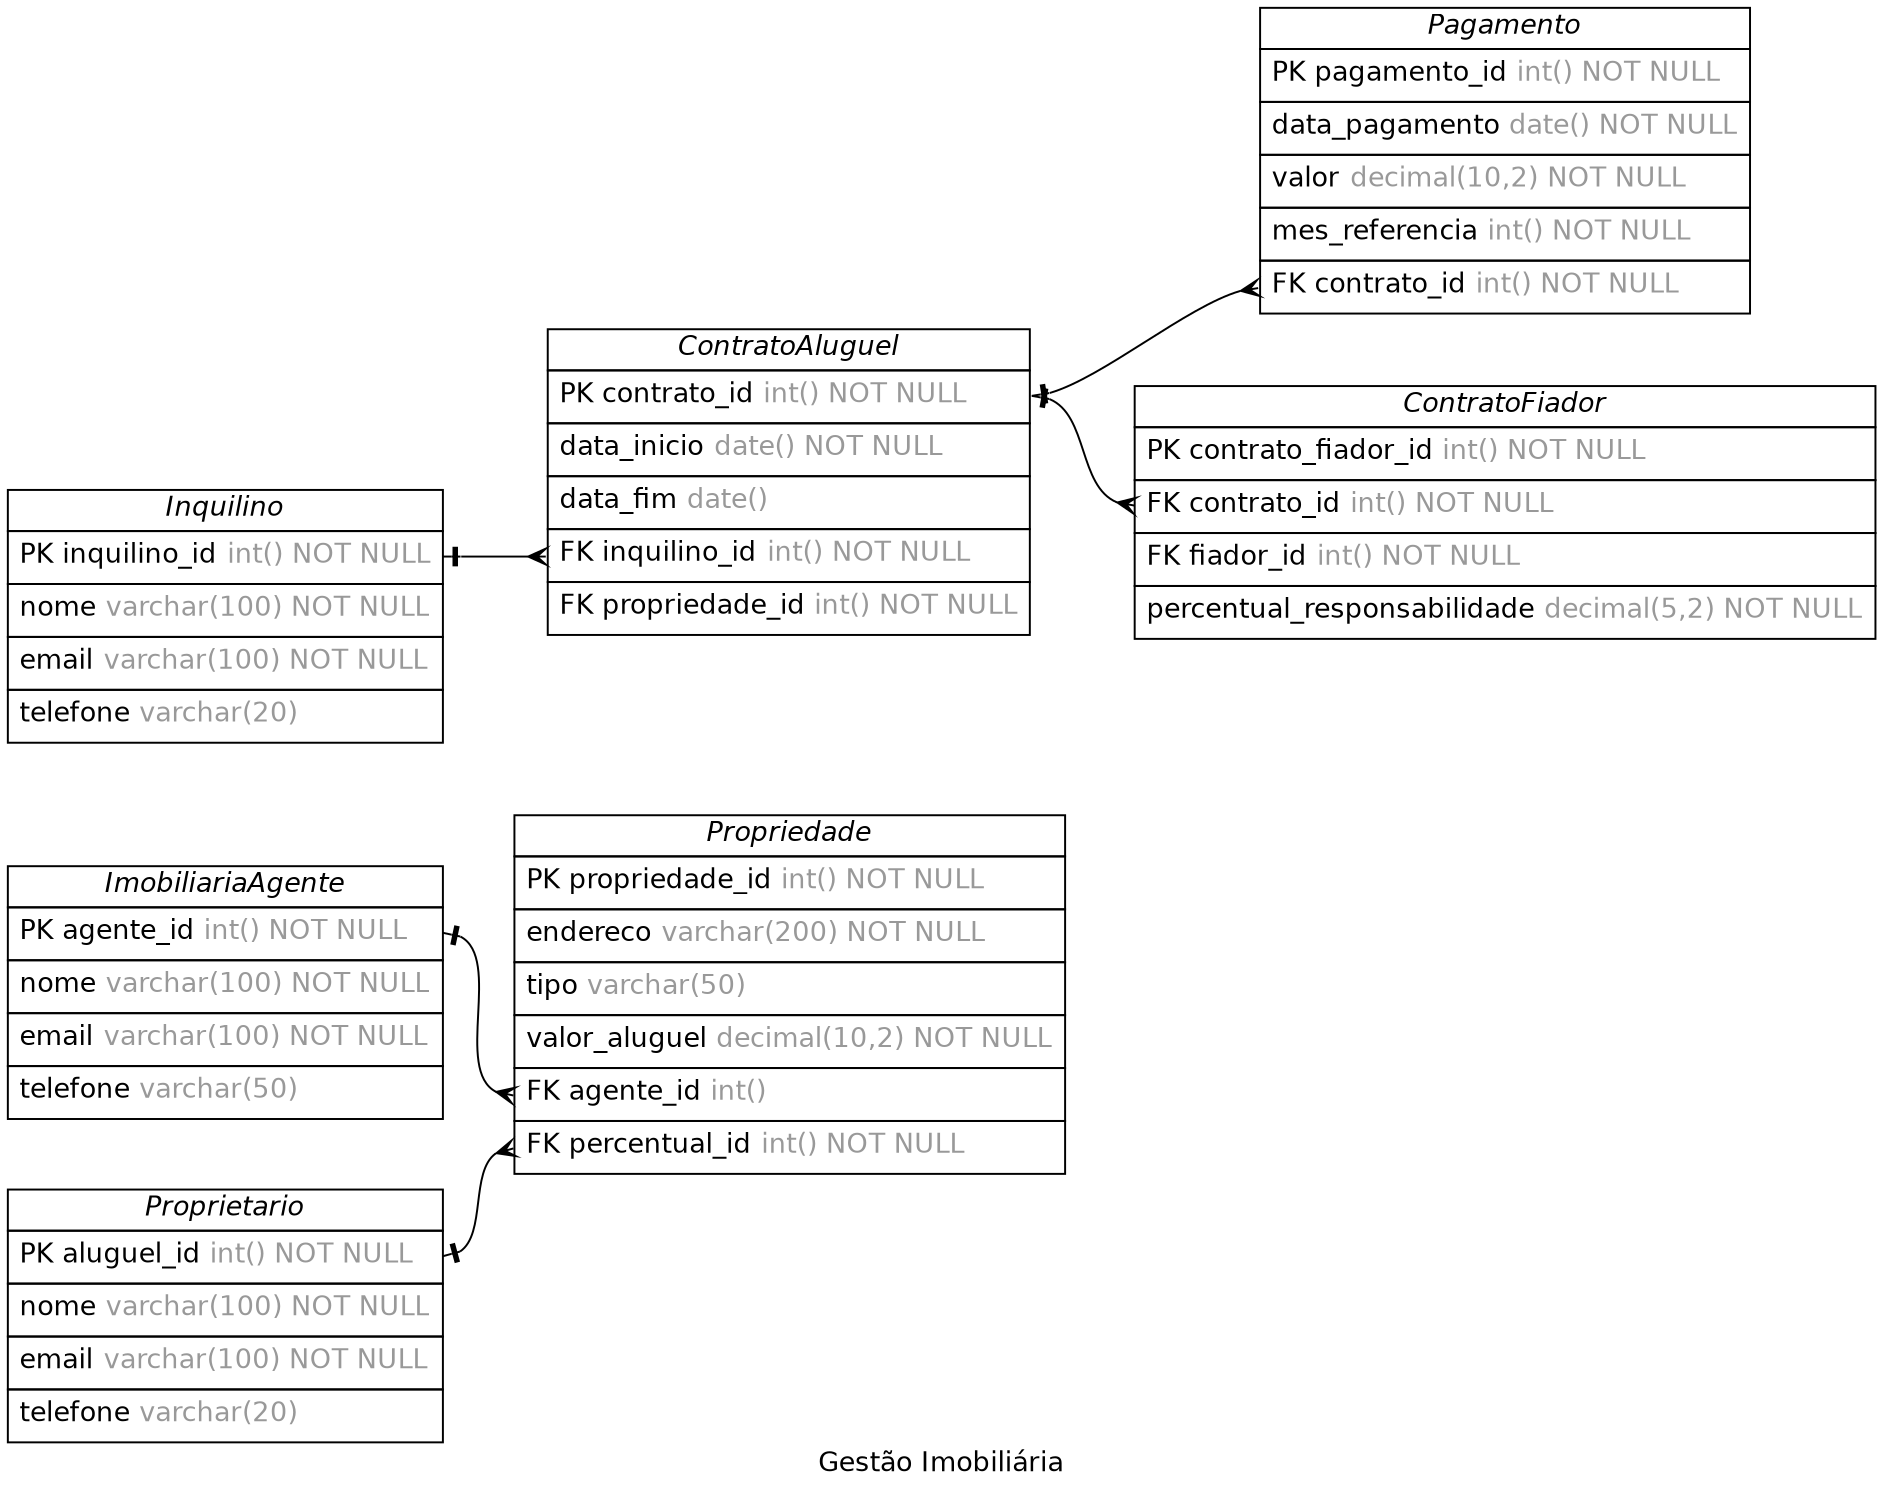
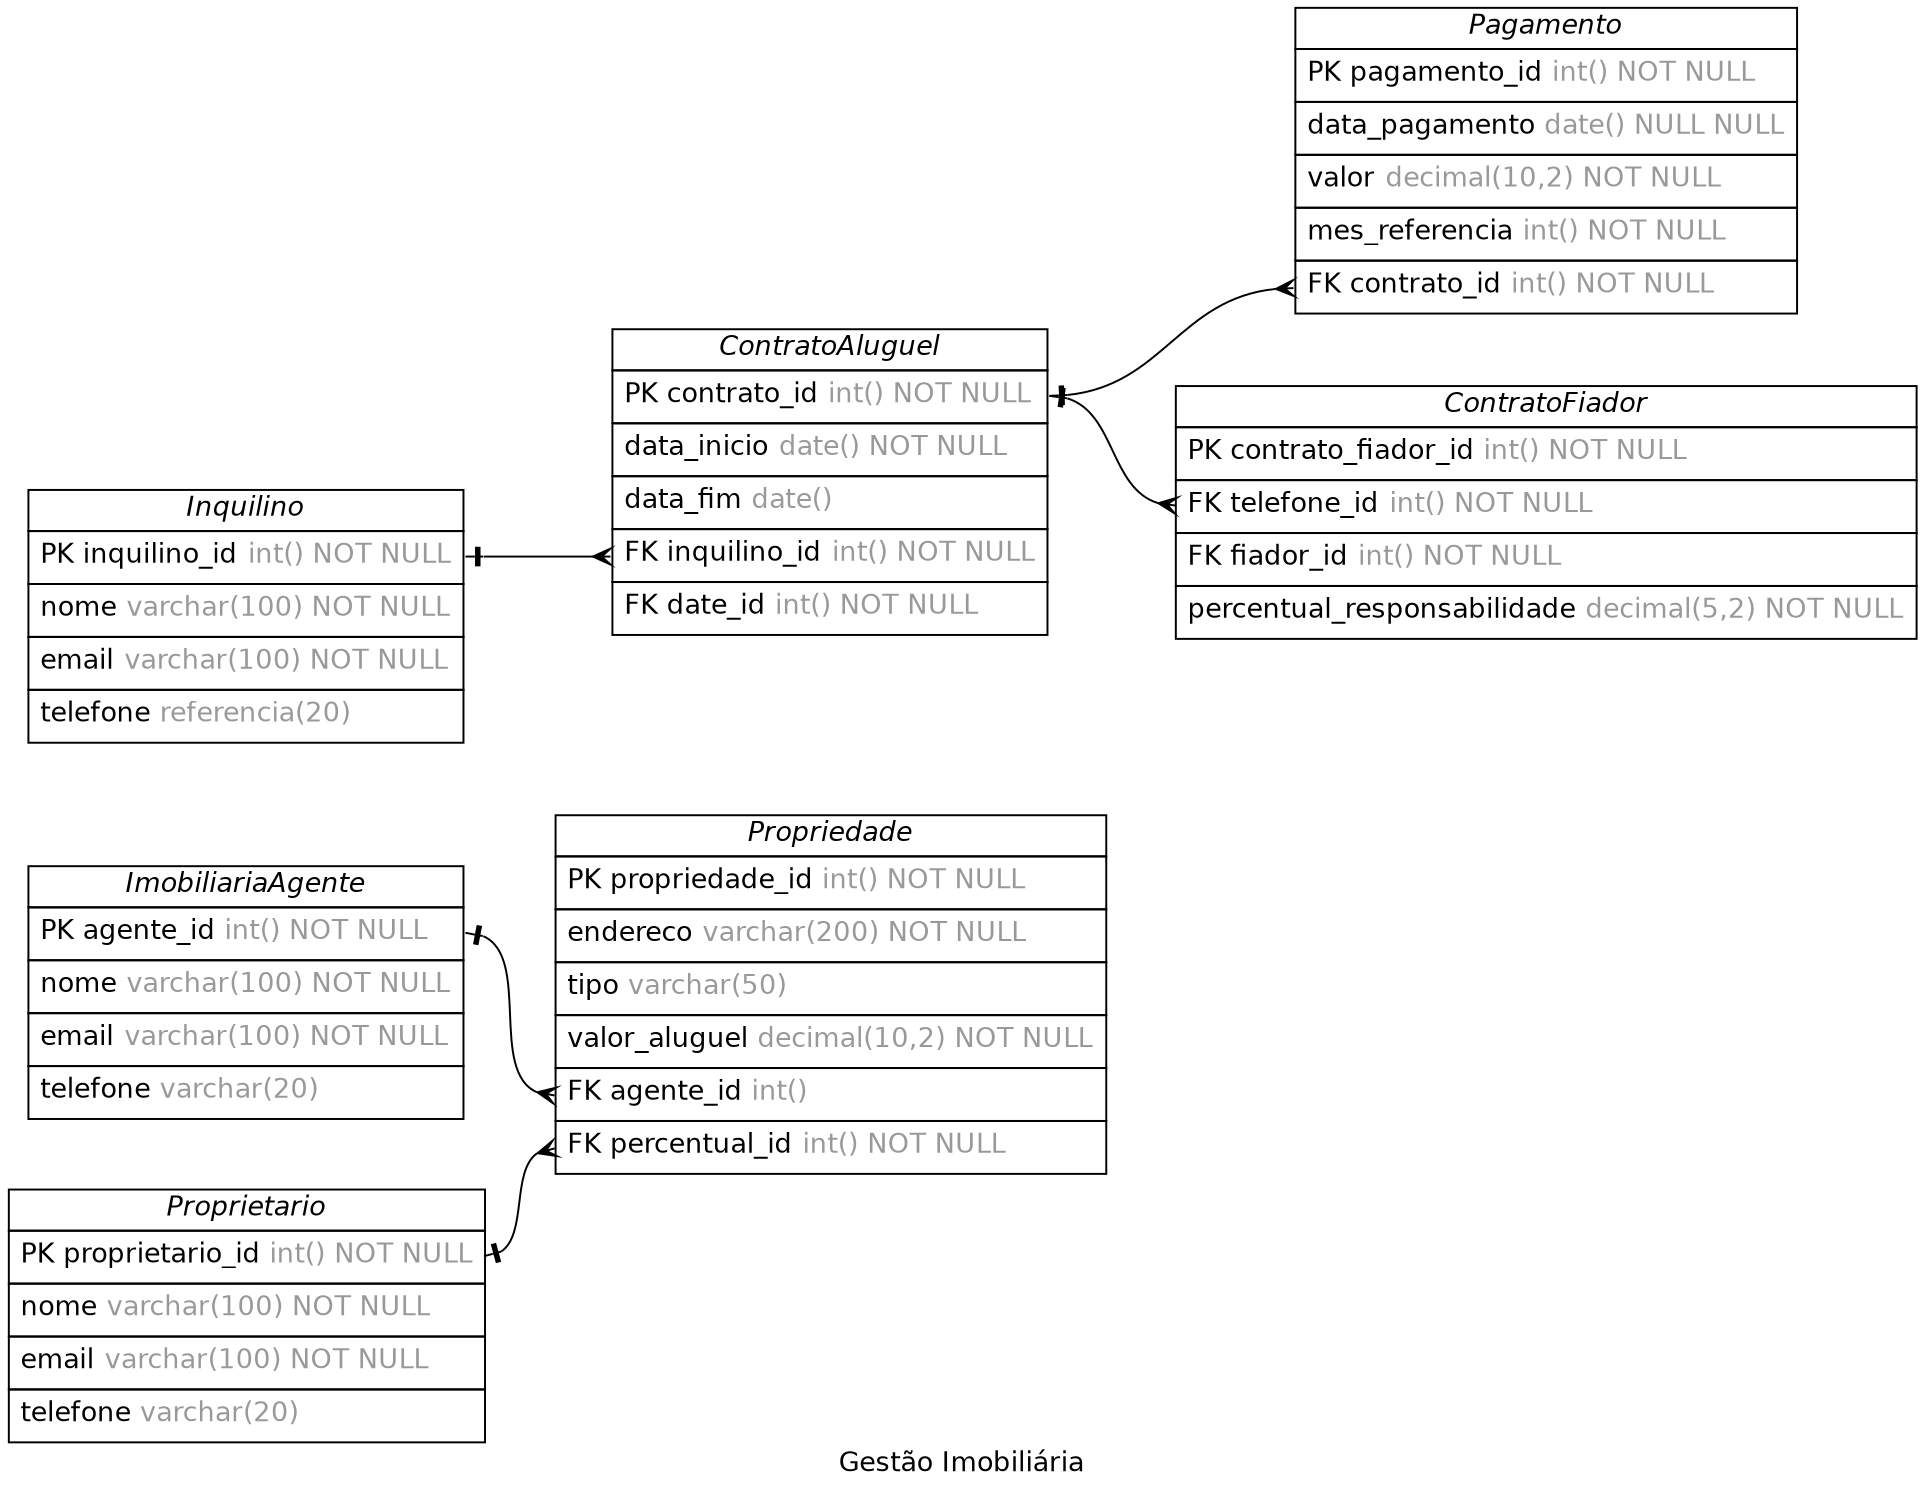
  digraph {
    concentrate=true
    fontname=Helvetica
    label="Gestão Imobiliária"
    nodesep=0.5
    rankdir=LR
    splines=spline
    node [fontname=Helvetica shape=plain]
    edge [arrowhead=ocrow arrowsize=0.9 arrowtail=noneotee dir=both fontname=Helvetica fontsize=12 headport=contrato_id labelangle=32 labeldistance=1.8 penwidth=1.0 tailport=contrato_id]
-   n1 [label=<         <table border="0" cellborder="1" cellspacing="0" >         <tr><td><i>ImobiliariaAgente</i></td></tr>         <tr><td port="agente_id" align="left" cellpadding="5">PK agente_id <font color="grey60">int() NOT NULL</font></td></tr>         <tr><td port="nome" align="left" cellpadding="5">nome <font color="grey60">varchar(100) NOT NULL</font></td></tr>         <tr><td port="email" align="left" cellpadding="5">email <font color="grey60">varchar(100) NOT NULL</font></td></tr>         <tr><td port="telefone" align="left" cellpadding="5">telefone <font color="grey60">varchar(50)</font></td></tr>     </table>>]
+   n1 [label=<         <table border="0" cellborder="1" cellspacing="0" >         <tr><td><i>ImobiliariaAgente</i></td></tr>         <tr><td port="agente_id" align="left" cellpadding="5">PK agente_id <font color="grey60">int() NOT NULL</font></td></tr>         <tr><td port="nome" align="left" cellpadding="5">nome <font color="grey60">varchar(100) NOT NULL</font></td></tr>         <tr><td port="email" align="left" cellpadding="5">email <font color="grey60">varchar(100) NOT NULL</font></td></tr>         <tr><td port="telefone" align="left" cellpadding="5">telefone <font color="grey60">varchar(20)</font></td></tr>     </table>>]
    n2 [label=<         <table border="0" cellborder="1" cellspacing="0" >         <tr><td><i>Propriedade</i></td></tr>         <tr><td port="propriedade_id" align="left" cellpadding="5">PK propriedade_id <font color="grey60">int() NOT NULL</font></td></tr>         <tr><td port="endereco" align="left" cellpadding="5">endereco <font color="grey60">varchar(200) NOT NULL</font></td></tr>         <tr><td port="tipo" align="left" cellpadding="5">tipo <font color="grey60">varchar(50)</font></td></tr>         <tr><td port="valor_aluguel" align="left" cellpadding="5">valor_aluguel <font color="grey60">decimal(10,2) NOT NULL</font></td></tr>         <tr><td port="agente_id" align="left" cellpadding="5">FK agente_id <font color="grey60">int()</font></td></tr>         <tr><td port="proprietario_id" align="left" cellpadding="5">FK percentual_id <font color="grey60">int() NOT NULL</font></td></tr>     </table>>]
-   n3 [label=<         <table border="0" cellborder="1" cellspacing="0" >         <tr><td><i>Proprietario</i></td></tr>         <tr><td port="proprietario_id" align="left" cellpadding="5">PK aluguel_id <font color="grey60">int() NOT NULL</font></td></tr>         <tr><td port="nome" align="left" cellpadding="5">nome <font color="grey60">varchar(100) NOT NULL</font></td></tr>         <tr><td port="email" align="left" cellpadding="5">email <font color="grey60">varchar(100) NOT NULL</font></td></tr>         <tr><td port="telefone" align="left" cellpadding="5">telefone <font color="grey60">varchar(20)</font></td></tr>     </table>>]
-   n4 [label=<         <table border="0" cellborder="1" cellspacing="0" >         <tr><td><i>Inquilino</i></td></tr>         <tr><td port="inquilino_id" align="left" cellpadding="5">PK inquilino_id <font color="grey60">int() NOT NULL</font></td></tr>         <tr><td port="nome" align="left" cellpadding="5">nome <font color="grey60">varchar(100) NOT NULL</font></td></tr>         <tr><td port="email" align="left" cellpadding="5">email <font color="grey60">varchar(100) NOT NULL</font></td></tr>         <tr><td port="telefone" align="left" cellpadding="5">telefone <font color="grey60">varchar(20)</font></td></tr>     </table>>]
-   n5 [label=<         <table border="0" cellborder="1" cellspacing="0" >         <tr><td><i>ContratoAluguel</i></td></tr>         <tr><td port="contrato_id" align="left" cellpadding="5">PK contrato_id <font color="grey60">int() NOT NULL</font></td></tr>         <tr><td port="data_inicio" align="left" cellpadding="5">data_inicio <font color="grey60">date() NOT NULL</font></td></tr>         <tr><td port="data_fim" align="left" cellpadding="5">data_fim <font color="grey60">date()</font></td></tr>         <tr><td port="inquilino_id" align="left" cellpadding="5">FK inquilino_id <font color="grey60">int() NOT NULL</font></td></tr>         <tr><td port="propriedade_id" align="left" cellpadding="5">FK propriedade_id <font color="grey60">int() NOT NULL</font></td></tr>     </table>>]
-   n6 [label=<         <table border="0" cellborder="1" cellspacing="0" >         <tr><td><i>Pagamento</i></td></tr>         <tr><td port="pagamento_id" align="left" cellpadding="5">PK pagamento_id <font color="grey60">int() NOT NULL</font></td></tr>         <tr><td port="data_pagamento" align="left" cellpadding="5">data_pagamento <font color="grey60">date() NOT NULL</font></td></tr>         <tr><td port="valor" align="left" cellpadding="5">valor <font color="grey60">decimal(10,2) NOT NULL</font></td></tr>         <tr><td port="mes_referencia" align="left" cellpadding="5">mes_referencia <font color="grey60">int() NOT NULL</font></td></tr>         <tr><td port="contrato_id" align="left" cellpadding="5">FK contrato_id <font color="grey60">int() NOT NULL</font></td></tr>     </table>>]
-   n7 [label=<         <table border="0" cellborder="1" cellspacing="0" >         <tr><td><i>ContratoFiador</i></td></tr>         <tr><td port="contrato_fiador_id" align="left" cellpadding="5">PK contrato_fiador_id <font color="grey60">int() NOT NULL</font></td></tr>         <tr><td port="contrato_id" align="left" cellpadding="5">FK contrato_id <font color="grey60">int() NOT NULL</font></td></tr>         <tr><td port="fiador_id" align="left" cellpadding="5">FK fiador_id <font color="grey60">int() NOT NULL</font></td></tr>         <tr><td port="percentual_responsabilidade" align="left" cellpadding="5">percentual_responsabilidade <font color="grey60">decimal(5,2) NOT NULL</font></td></tr>     </table>>]
+   n3 [label=<         <table border="0" cellborder="1" cellspacing="0" >         <tr><td><i>Proprietario</i></td></tr>         <tr><td port="proprietario_id" align="left" cellpadding="5">PK proprietario_id <font color="grey60">int() NOT NULL</font></td></tr>         <tr><td port="nome" align="left" cellpadding="5">nome <font color="grey60">varchar(100) NOT NULL</font></td></tr>         <tr><td port="email" align="left" cellpadding="5">email <font color="grey60">varchar(100) NOT NULL</font></td></tr>         <tr><td port="telefone" align="left" cellpadding="5">telefone <font color="grey60">varchar(20)</font></td></tr>     </table>>]
+   n4 [label=<         <table border="0" cellborder="1" cellspacing="0" >         <tr><td><i>Inquilino</i></td></tr>         <tr><td port="inquilino_id" align="left" cellpadding="5">PK inquilino_id <font color="grey60">int() NOT NULL</font></td></tr>         <tr><td port="nome" align="left" cellpadding="5">nome <font color="grey60">varchar(100) NOT NULL</font></td></tr>         <tr><td port="email" align="left" cellpadding="5">email <font color="grey60">varchar(100) NOT NULL</font></td></tr>         <tr><td port="telefone" align="left" cellpadding="5">telefone <font color="grey60">referencia(20)</font></td></tr>     </table>>]
+   n5 [label=<         <table border="0" cellborder="1" cellspacing="0" >         <tr><td><i>ContratoAluguel</i></td></tr>         <tr><td port="contrato_id" align="left" cellpadding="5">PK contrato_id <font color="grey60">int() NOT NULL</font></td></tr>         <tr><td port="data_inicio" align="left" cellpadding="5">data_inicio <font color="grey60">date() NOT NULL</font></td></tr>         <tr><td port="data_fim" align="left" cellpadding="5">data_fim <font color="grey60">date()</font></td></tr>         <tr><td port="inquilino_id" align="left" cellpadding="5">FK inquilino_id <font color="grey60">int() NOT NULL</font></td></tr>         <tr><td port="propriedade_id" align="left" cellpadding="5">FK date_id <font color="grey60">int() NOT NULL</font></td></tr>     </table>>]
+   n6 [label=<         <table border="0" cellborder="1" cellspacing="0" >         <tr><td><i>Pagamento</i></td></tr>         <tr><td port="pagamento_id" align="left" cellpadding="5">PK pagamento_id <font color="grey60">int() NOT NULL</font></td></tr>         <tr><td port="data_pagamento" align="left" cellpadding="5">data_pagamento <font color="grey60">date() NULL NULL</font></td></tr>         <tr><td port="valor" align="left" cellpadding="5">valor <font color="grey60">decimal(10,2) NOT NULL</font></td></tr>         <tr><td port="mes_referencia" align="left" cellpadding="5">mes_referencia <font color="grey60">int() NOT NULL</font></td></tr>         <tr><td port="contrato_id" align="left" cellpadding="5">FK contrato_id <font color="grey60">int() NOT NULL</font></td></tr>     </table>>]
+   n7 [label=<         <table border="0" cellborder="1" cellspacing="0" >         <tr><td><i>ContratoFiador</i></td></tr>         <tr><td port="contrato_fiador_id" align="left" cellpadding="5">PK contrato_fiador_id <font color="grey60">int() NOT NULL</font></td></tr>         <tr><td port="contrato_id" align="left" cellpadding="5">FK telefone_id <font color="grey60">int() NOT NULL</font></td></tr>         <tr><td port="fiador_id" align="left" cellpadding="5">FK fiador_id <font color="grey60">int() NOT NULL</font></td></tr>         <tr><td port="percentual_responsabilidade" align="left" cellpadding="5">percentual_responsabilidade <font color="grey60">decimal(5,2) NOT NULL</font></td></tr>     </table>>]
    n1 -> n2 [headport=agente_id tailport=agente_id]
    n3 -> n2 [headport=proprietario_id tailport=proprietario_id]
    n4 -> n5 [headport=inquilino_id tailport=inquilino_id]
    n5 -> n6
    n5 -> n7
  }
